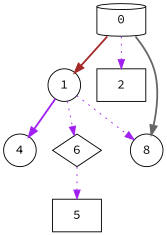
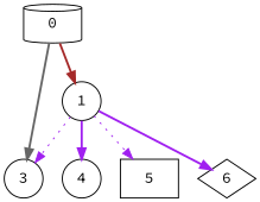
  digraph {
    fontname="Source Code Pro"
    node [Processor=3 Start=21 Weight=5.0 fontname="Source Code Pro" shape=circle]
    edge [Weight=11.0 color=purple fontname="Source Code Pro" style=dotted]
    0 [Start=0 shape=cylinder]
    1 [Start=5 Weight=6.0]
-   2 [Processor=1 Start=16 shape=box]
-   3 [Start=11 Weight=6.0 label=8]
+   3 [Start=11 Weight=6.0]
    4 [Start=17 Weight=4.0]
    5 [Processor=1 Weight=8.0 shape=box]
    6 [Weight=7.0 shape=diamond]
    0 -> 1 [Weight=15.0 color=brown style=bold]
-   0 -> 2
    0 -> 3 [color=gray40 style=bold]
    1 -> 3 [Weight=0.0]
    1 -> 4 [Weight=19.0 style=bold]
-   6 -> 5 [Weight=4.0]
-   1 -> 6 [Weight=21.0]
+   1 -> 5 [Weight=4.0]
+   1 -> 6 [Weight=21.0 style=bold]
  }
